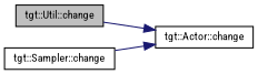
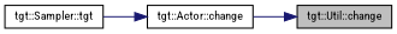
  digraph {
    fontname="Roboto Condensed"
    rankdir=RL
    node [color=black fillcolor=white fontname="Roboto Condensed" fontsize=10 shape=record style=filled]
    edge [color=midnightblue dir=back fontname="Roboto Condensed" fontsize=10 labelfontname=Helvetica labelfontsize=10 style=solid]
    n1 [fillcolor=grey75 fontcolor=black height=0.2 label="tgt::Util::change" width=0.4]
    n2 [height=0.2 label="tgt::Actor::change" width=0.4]
-   n3 [height=0.2 label="tgt::Sampler::change" width=0.4]
-   n2 -> n1
+   n3 [height=0.2 label="tgt::Sampler::tgt" width=0.4]
+   n1 -> n2
    n2 -> n3
  }
